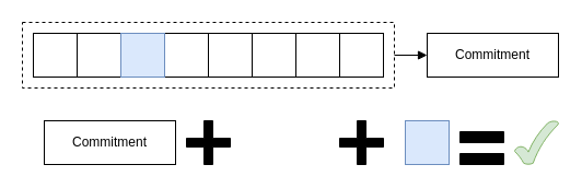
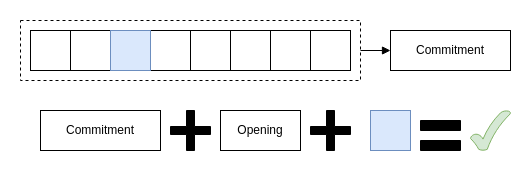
  <mxCell id="0" />
  <mxCell id="1" parent="0" />
  <mxCell id="2" value="" style="rounded=0;whiteSpace=wrap;html=1;fontSize=36;fontColor=#00CC00;strokeWidth=1;fillColor=none;dashed=1;" parent="1" vertex="1"><mxGeometry x="20" y="20" width="340" height="60" as="geometry" /></mxCell>
  <mxCell id="3" value="" style="whiteSpace=wrap;html=1;aspect=fixed;strokeWidth=1;" parent="1" vertex="1"><mxGeometry x="150" y="30" width="40" height="40" as="geometry" /></mxCell>
  <mxCell id="4" value="" style="whiteSpace=wrap;html=1;aspect=fixed;strokeWidth=1;" parent="1" vertex="1"><mxGeometry x="190" y="30" width="40" height="40" as="geometry" /></mxCell>
  <mxCell id="5" value="" style="whiteSpace=wrap;html=1;aspect=fixed;strokeWidth=1;fillColor=#dae8fc;strokeColor=#6c8ebf;" parent="1" vertex="1"><mxGeometry x="370" y="110" width="40" height="40" as="geometry" /></mxCell>
  <mxCell id="6" value="" style="whiteSpace=wrap;html=1;aspect=fixed;strokeWidth=1;" parent="1" vertex="1"><mxGeometry x="230" y="30" width="40" height="40" as="geometry" /></mxCell>
  <mxCell id="7" value="" style="whiteSpace=wrap;html=1;aspect=fixed;strokeWidth=1;" parent="1" vertex="1"><mxGeometry x="270" y="30" width="40" height="40" as="geometry" /></mxCell>
  <mxCell id="8" value="" style="whiteSpace=wrap;html=1;aspect=fixed;strokeWidth=1;" parent="1" vertex="1"><mxGeometry x="70" y="30" width="40" height="40" as="geometry" /></mxCell>
  <mxCell id="9" value="" style="whiteSpace=wrap;html=1;aspect=fixed;strokeWidth=1;" parent="1" vertex="1"><mxGeometry x="310" y="30" width="40" height="40" as="geometry" /></mxCell>
  <mxCell id="10" value="" style="whiteSpace=wrap;html=1;aspect=fixed;strokeWidth=1;" parent="1" vertex="1"><mxGeometry x="30" y="30" width="40" height="40" as="geometry" /></mxCell>
  <mxCell id="11" value="Commitment" style="rounded=0;whiteSpace=wrap;html=1;strokeWidth=1;" parent="1" vertex="1"><mxGeometry x="390" y="30" width="120" height="40" as="geometry" /></mxCell>
+ <mxCell id="12" value="Opening" style="rounded=0;whiteSpace=wrap;html=1;strokeWidth=1;" parent="1" vertex="1"><mxGeometry x="220" y="110" width="80" height="40" as="geometry" /></mxCell>
  <mxCell id="13" style="edgeStyle=orthogonalEdgeStyle;rounded=0;orthogonalLoop=1;jettySize=auto;html=1;exitX=1;exitY=0.5;exitDx=0;exitDy=0;entryX=0;entryY=0.5;entryDx=0;entryDy=0;fontSize=36;fontColor=#00CC00;endArrow=block;endFill=1;" parent="1" source="2" target="11" edge="1"><mxGeometry relative="1" as="geometry" /></mxCell>
  <mxCell id="14" value="Commitment" style="rounded=0;whiteSpace=wrap;html=1;strokeWidth=1;" parent="1" vertex="1"><mxGeometry x="40" y="110" width="120" height="40" as="geometry" /></mxCell>
  <mxCell id="15" value="" style="shape=cross;whiteSpace=wrap;html=1;fillColor=#0;" parent="1" vertex="1"><mxGeometry x="170" y="110" width="40" height="40" as="geometry" /></mxCell>
  <mxCell id="16" value="" style="shape=cross;whiteSpace=wrap;html=1;fillColor=#000000;" parent="1" vertex="1"><mxGeometry x="310" y="110" width="40" height="40" as="geometry" /></mxCell>
  <mxCell id="17" value="" style="verticalLabelPosition=bottom;verticalAlign=top;html=1;shape=mxgraph.basic.tick;fillColor=#d5e8d4;strokeColor=#82b366;" parent="1" vertex="1"><mxGeometry x="470" y="110" width="40" height="40" as="geometry" /></mxCell>
  <mxCell id="18" value="" style="verticalLabelPosition=bottom;verticalAlign=top;html=1;shape=mxgraph.basic.rect;fillColor2=none;strokeWidth=1;size=20;indent=5;strokeColor=#000000;fillColor=#000000;" parent="1" vertex="1"><mxGeometry x="420" y="120" width="40" height="10" as="geometry" /></mxCell>
  <mxCell id="19" value="" style="verticalLabelPosition=bottom;verticalAlign=top;html=1;shape=mxgraph.basic.rect;fillColor2=none;strokeWidth=1;size=20;indent=5;strokeColor=#000000;fillColor=#000000;" parent="1" vertex="1"><mxGeometry x="420" y="140" width="40" height="10" as="geometry" /></mxCell>
  <mxCell id="20" value="" style="whiteSpace=wrap;html=1;aspect=fixed;strokeWidth=1;fillColor=#dae8fc;strokeColor=#6c8ebf;" parent="1" vertex="1"><mxGeometry x="110" y="30" width="40" height="40" as="geometry" /></mxCell>
